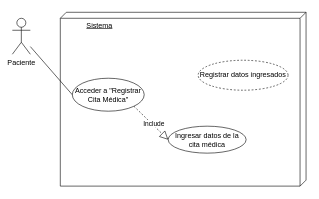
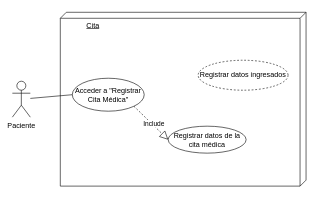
  <mxCell id="0" />
  <mxCell id="1" parent="0" />
- <mxCell id="2" value="&lt;blockquote style=&quot;margin: 0 0 0 40px; border: none; padding: 0px;&quot;&gt;Sistema&lt;/blockquote&gt;" style="verticalAlign=top;align=left;spacingTop=8;spacingLeft=2;spacingRight=12;shape=cube;size=10;direction=south;fontStyle=4;html=1;whiteSpace=wrap;" parent="1" vertex="1"><mxGeometry x="100" y="20" width="410" height="290" as="geometry" /></mxCell>
- <mxCell id="3" value="Paciente" style="shape=umlActor;verticalLabelPosition=bottom;verticalAlign=top;html=1;outlineConnect=0;" parent="1" vertex="1"><mxGeometry x="20" y="30" width="30" height="60" as="geometry" /></mxCell>
+ <mxCell id="2" value="&lt;blockquote style=&quot;margin: 0 0 0 40px; border: none; padding: 0px;&quot;&gt;Cita&lt;/blockquote&gt;" style="verticalAlign=top;align=left;spacingTop=8;spacingLeft=2;spacingRight=12;shape=cube;size=10;direction=south;fontStyle=4;html=1;whiteSpace=wrap;" parent="1" vertex="1"><mxGeometry x="100" y="20" width="410" height="290" as="geometry" /></mxCell>
+ <mxCell id="3" value="Paciente" style="shape=umlActor;verticalLabelPosition=bottom;verticalAlign=top;html=1;outlineConnect=0;" parent="1" vertex="1"><mxGeometry x="20" y="135" width="30" height="60" as="geometry" /></mxCell>
  <mxCell id="4" value="Acceder a &quot;Registrar Cita Médica&quot;" style="ellipse;whiteSpace=wrap;html=1;" parent="1" vertex="1"><mxGeometry x="120" y="130" width="120" height="55" as="geometry" /></mxCell>
- <mxCell id="5" value="Ingresar datos de la cita médica" style="ellipse;whiteSpace=wrap;html=1;" parent="1" vertex="1"><mxGeometry x="280" y="210" width="130" height="45" as="geometry" /></mxCell>
+ <mxCell id="5" value="Registrar datos de la cita médica" style="ellipse;whiteSpace=wrap;html=1;" parent="1" vertex="1"><mxGeometry x="280" y="210" width="130" height="45" as="geometry" /></mxCell>
  <mxCell id="6" value="" style="endArrow=none;html=1;rounded=0;entryX=0;entryY=0.5;entryDx=0;entryDy=0;" parent="1" source="3" target="4" edge="1"><mxGeometry width="50" height="50" relative="1" as="geometry"><mxPoint x="-20" y="310" as="sourcePoint" /><mxPoint x="30" y="260" as="targetPoint" /></mxGeometry></mxCell>
  <mxCell id="7" value="" style="endArrow=block;dashed=1;endFill=0;endSize=12;html=1;rounded=0;exitX=1;exitY=1;exitDx=0;exitDy=0;entryX=0;entryY=0.5;entryDx=0;entryDy=0;" parent="1" source="4" target="5" edge="1"><mxGeometry width="160" relative="1" as="geometry"><mxPoint x="20" y="340" as="sourcePoint" /><mxPoint x="180" y="340" as="targetPoint" /></mxGeometry></mxCell>
  <mxCell id="8" value="Include" style="edgeLabel;html=1;align=center;verticalAlign=middle;resizable=0;points=[];" parent="7" vertex="1" connectable="0"><mxGeometry x="0.08" y="2" relative="1" as="geometry"><mxPoint as="offset" /></mxGeometry></mxCell>
  <mxCell id="9" value="Registrar datos ingresados" style="ellipse;whiteSpace=wrap;html=1;dashed=1;" parent="1" vertex="1"><mxGeometry x="330" y="100" width="150" height="50" as="geometry" /></mxCell>
